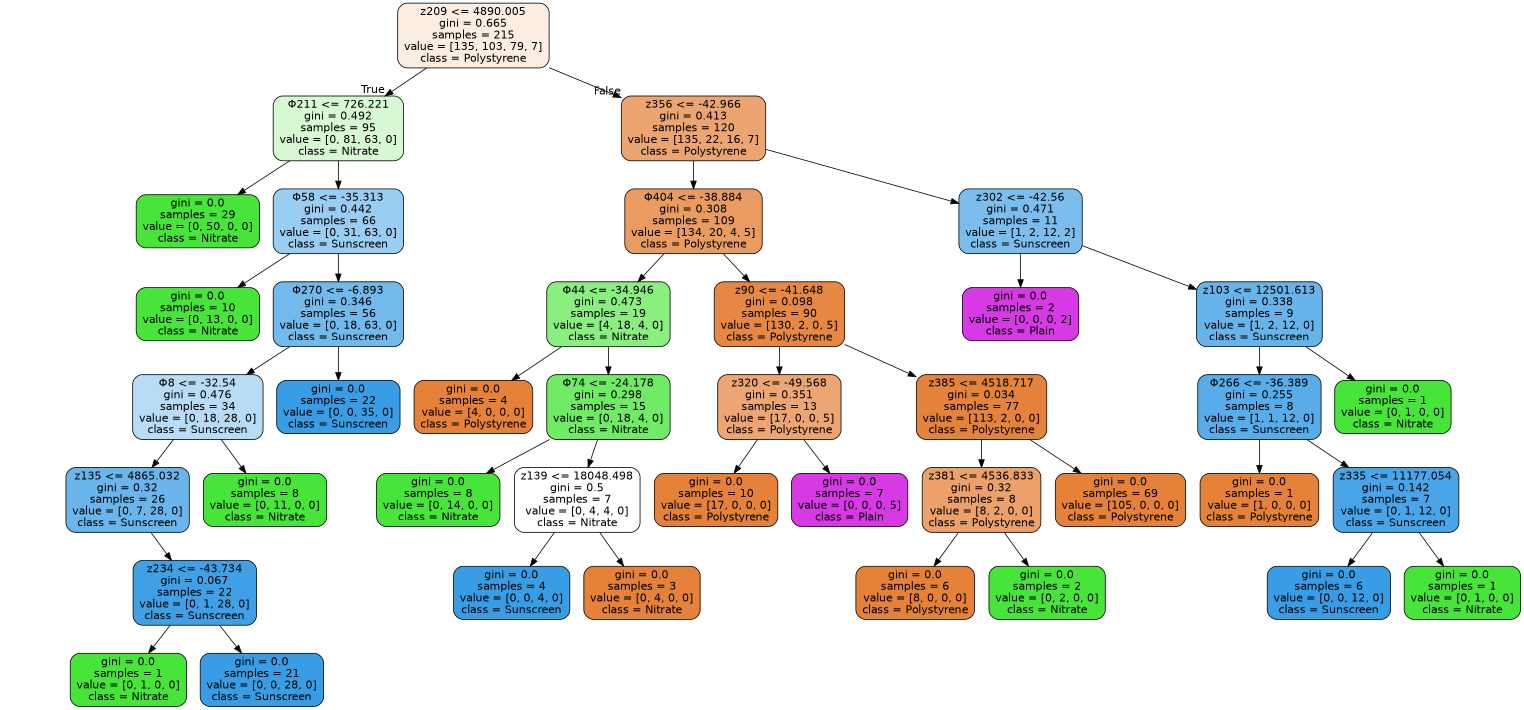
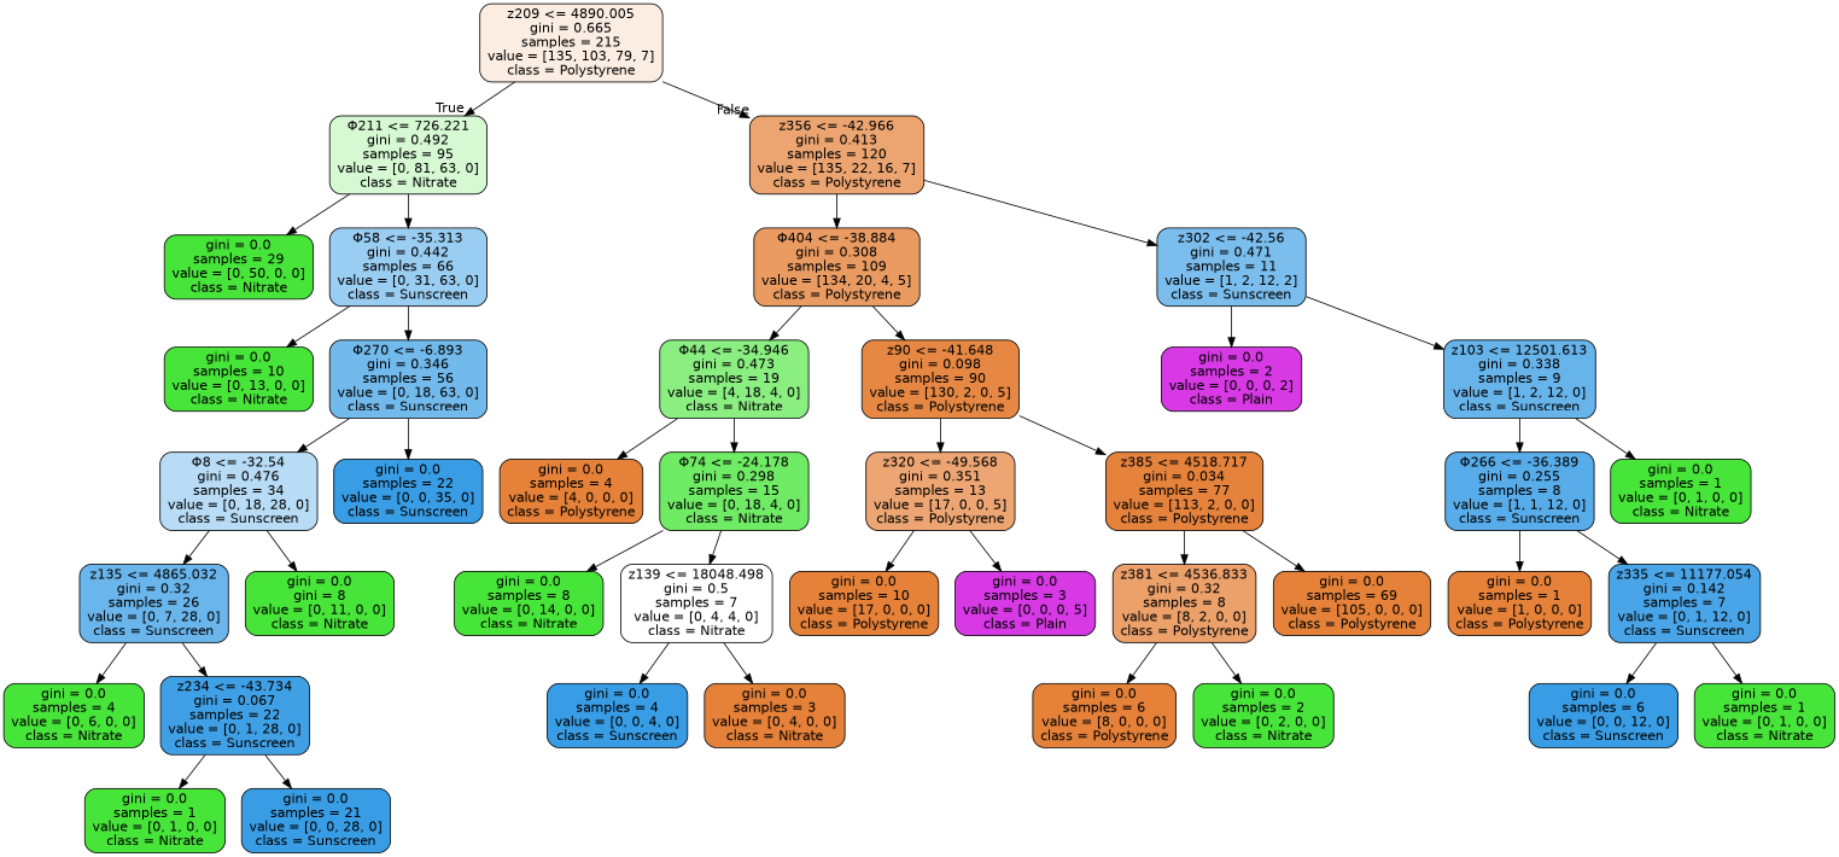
  digraph {
    node [color=black fillcolor="#47e539" fontname=helvetica shape=box style="filled, rounded"]
    edge [fontname=helvetica]
    n1 [fillcolor="#fbede2" label="z209 <= 4890.005\ngini = 0.665\nsamples = 215\nvalue = [135, 103, 79, 7]\nclass = Polystyrene"]
    n2 [fillcolor="#d6f9d3" label="Φ211 <= 726.221\ngini = 0.492\nsamples = 95\nvalue = [0, 81, 63, 0]\nclass = Nitrate"]
    n3 [fillcolor="#eca571" label="z356 <= -42.966\ngini = 0.413\nsamples = 120\nvalue = [135, 22, 16, 7]\nclass = Polystyrene"]
    n4 [label="gini = 0.0\nsamples = 29\nvalue = [0, 50, 0, 0]\nclass = Nitrate"]
    n5 [fillcolor="#9acdf2" label="Φ58 <= -35.313\ngini = 0.442\nsamples = 66\nvalue = [0, 31, 63, 0]\nclass = Sunscreen"]
    n6 [fillcolor="#ea9b61" label="Φ404 <= -38.884\ngini = 0.308\nsamples = 109\nvalue = [134, 20, 4, 5]\nclass = Polystyrene"]
    n7 [fillcolor="#7bbeee" label="z302 <= -42.56\ngini = 0.471\nsamples = 11\nvalue = [1, 2, 12, 2]\nclass = Sunscreen"]
    n8 [label="gini = 0.0\nsamples = 10\nvalue = [0, 13, 0, 0]\nclass = Nitrate"]
    n9 [fillcolor="#72b9ec" label="Φ270 <= -6.893\ngini = 0.346\nsamples = 56\nvalue = [0, 18, 63, 0]\nclass = Sunscreen"]
    n10 [fillcolor="#b8dcf6" label="Φ8 <= -32.54\ngini = 0.476\nsamples = 34\nvalue = [0, 18, 28, 0]\nclass = Sunscreen"]
    n11 [fillcolor="#399de5" label="gini = 0.0\nsamples = 22\nvalue = [0, 0, 35, 0]\nclass = Sunscreen"]
    n12 [fillcolor="#6ab6ec" label="z135 <= 4865.032\ngini = 0.32\nsamples = 26\nvalue = [0, 7, 28, 0]\nclass = Sunscreen"]
-   n13 [label="gini = 0.0\nsamples = 8\nvalue = [0, 11, 0, 0]\nclass = Nitrate"]
+   n13 [label="gini = 0.0\ngini = 8\nvalue = [0, 11, 0, 0]\nclass = Nitrate"]
+   n14 [label="gini = 0.0\nsamples = 4\nvalue = [0, 6, 0, 0]\nclass = Nitrate"]
    n15 [fillcolor="#40a0e6" label="z234 <= -43.734\ngini = 0.067\nsamples = 22\nvalue = [0, 1, 28, 0]\nclass = Sunscreen"]
    n16 [label="gini = 0.0\nsamples = 1\nvalue = [0, 1, 0, 0]\nclass = Nitrate"]
    n17 [fillcolor="#399de5" label="gini = 0.0\nsamples = 21\nvalue = [0, 0, 28, 0]\nclass = Sunscreen"]
    n18 [fillcolor="#8aee81" label="Φ44 <= -34.946\ngini = 0.473\nsamples = 19\nvalue = [4, 18, 4, 0]\nclass = Nitrate"]
    n19 [fillcolor="#e68844" label="z90 <= -41.648\ngini = 0.098\nsamples = 90\nvalue = [130, 2, 0, 5]\nclass = Polystyrene"]
    n20 [fillcolor="#d739e5" label="gini = 0.0\nsamples = 2\nvalue = [0, 0, 0, 2]\nclass = Plain"]
    n21 [fillcolor="#67b4eb" label="z103 <= 12501.613\ngini = 0.338\nsamples = 9\nvalue = [1, 2, 12, 0]\nclass = Sunscreen"]
    n22 [fillcolor="#e58139" label="gini = 0.0\nsamples = 4\nvalue = [4, 0, 0, 0]\nclass = Polystyrene"]
    n23 [fillcolor="#70eb65" label="Φ74 <= -24.178\ngini = 0.298\nsamples = 15\nvalue = [0, 18, 4, 0]\nclass = Nitrate"]
    n24 [fillcolor="#eda673" label="z320 <= -49.568\ngini = 0.351\nsamples = 13\nvalue = [17, 0, 0, 5]\nclass = Polystyrene"]
    n25 [fillcolor="#e5833d" label="z385 <= 4518.717\ngini = 0.034\nsamples = 77\nvalue = [113, 2, 0, 0]\nclass = Polystyrene"]
    n26 [label="gini = 0.0\nsamples = 8\nvalue = [0, 14, 0, 0]\nclass = Nitrate"]
    n27 [fillcolor="#ffffff" label="z139 <= 18048.498\ngini = 0.5\nsamples = 7\nvalue = [0, 4, 4, 0]\nclass = Nitrate"]
    n28 [fillcolor="#399de5" label="gini = 0.0\nsamples = 4\nvalue = [0, 0, 4, 0]\nclass = Sunscreen"]
    n29 [fillcolor="#e58139" label="gini = 0.0\nsamples = 3\nvalue = [0, 4, 0, 0]\nclass = Nitrate"]
    n30 [fillcolor="#e58139" label="gini = 0.0\nsamples = 10\nvalue = [17, 0, 0, 0]\nclass = Polystyrene"]
-   n31 [fillcolor="#d739e5" label="gini = 0.0\nsamples = 7\nvalue = [0, 0, 0, 5]\nclass = Plain"]
+   n31 [fillcolor="#d739e5" label="gini = 0.0\nsamples = 3\nvalue = [0, 0, 0, 5]\nclass = Plain"]
    n32 [fillcolor="#eca06a" label="z381 <= 4536.833\ngini = 0.32\nsamples = 8\nvalue = [8, 2, 0, 0]\nclass = Polystyrene"]
    n33 [fillcolor="#e58139" label="gini = 0.0\nsamples = 69\nvalue = [105, 0, 0, 0]\nclass = Polystyrene"]
    n34 [fillcolor="#e58139" label="gini = 0.0\nsamples = 6\nvalue = [8, 0, 0, 0]\nclass = Polystyrene"]
    n35 [label="gini = 0.0\nsamples = 2\nvalue = [0, 2, 0, 0]\nclass = Nitrate"]
    n36 [fillcolor="#57ace9" label="Φ266 <= -36.389\ngini = 0.255\nsamples = 8\nvalue = [1, 1, 12, 0]\nclass = Sunscreen"]
    n37 [label="gini = 0.0\nsamples = 1\nvalue = [0, 1, 0, 0]\nclass = Nitrate"]
    n38 [fillcolor="#e58139" label="gini = 0.0\nsamples = 1\nvalue = [1, 0, 0, 0]\nclass = Polystyrene"]
    n39 [fillcolor="#49a5e7" label="z335 <= 11177.054\ngini = 0.142\nsamples = 7\nvalue = [0, 1, 12, 0]\nclass = Sunscreen"]
    n40 [fillcolor="#399de5" label="gini = 0.0\nsamples = 6\nvalue = [0, 0, 12, 0]\nclass = Sunscreen"]
    n41 [label="gini = 0.0\nsamples = 1\nvalue = [0, 1, 0, 0]\nclass = Nitrate"]
    n1 -> n2 [headlabel=True labelangle=45 labeldistance=2.5]
    n1 -> n3 [headlabel=False labelangle=-45 labeldistance=2.5]
    n2 -> n4
    n2 -> n5
    n3 -> n6
    n3 -> n7
    n5 -> n8
    n5 -> n9
    n6 -> n18
    n6 -> n19
    n7 -> n20
    n7 -> n21
    n9 -> n10
    n9 -> n11
    n10 -> n12
    n10 -> n13
+   n12 -> n14
    n12 -> n15
    n15 -> n16
    n15 -> n17
    n18 -> n22
    n18 -> n23
    n19 -> n24
    n19 -> n25
    n21 -> n36
    n21 -> n37
    n23 -> n26
    n23 -> n27
    n24 -> n30
    n24 -> n31
    n25 -> n32
    n25 -> n33
    n27 -> n28
    n27 -> n29
    n32 -> n34
    n32 -> n35
    n36 -> n38
    n36 -> n39
    n39 -> n40
    n39 -> n41
  }
